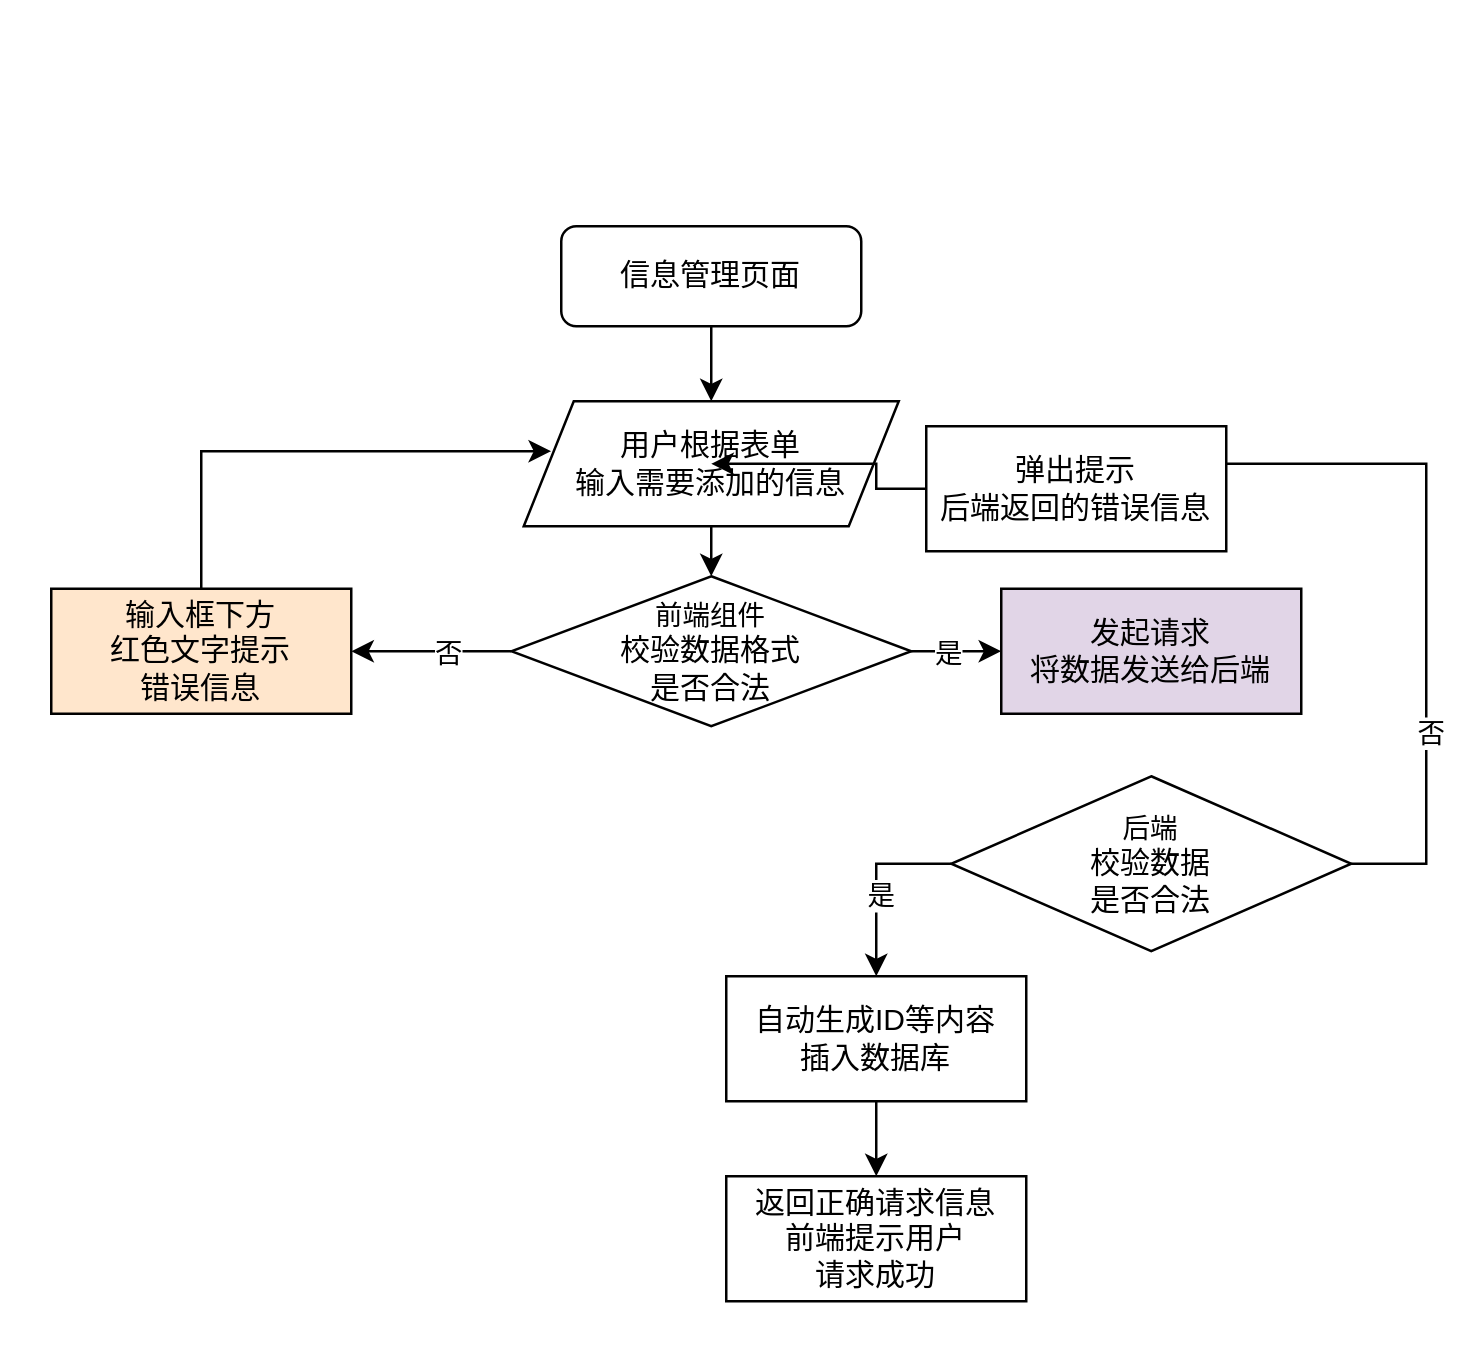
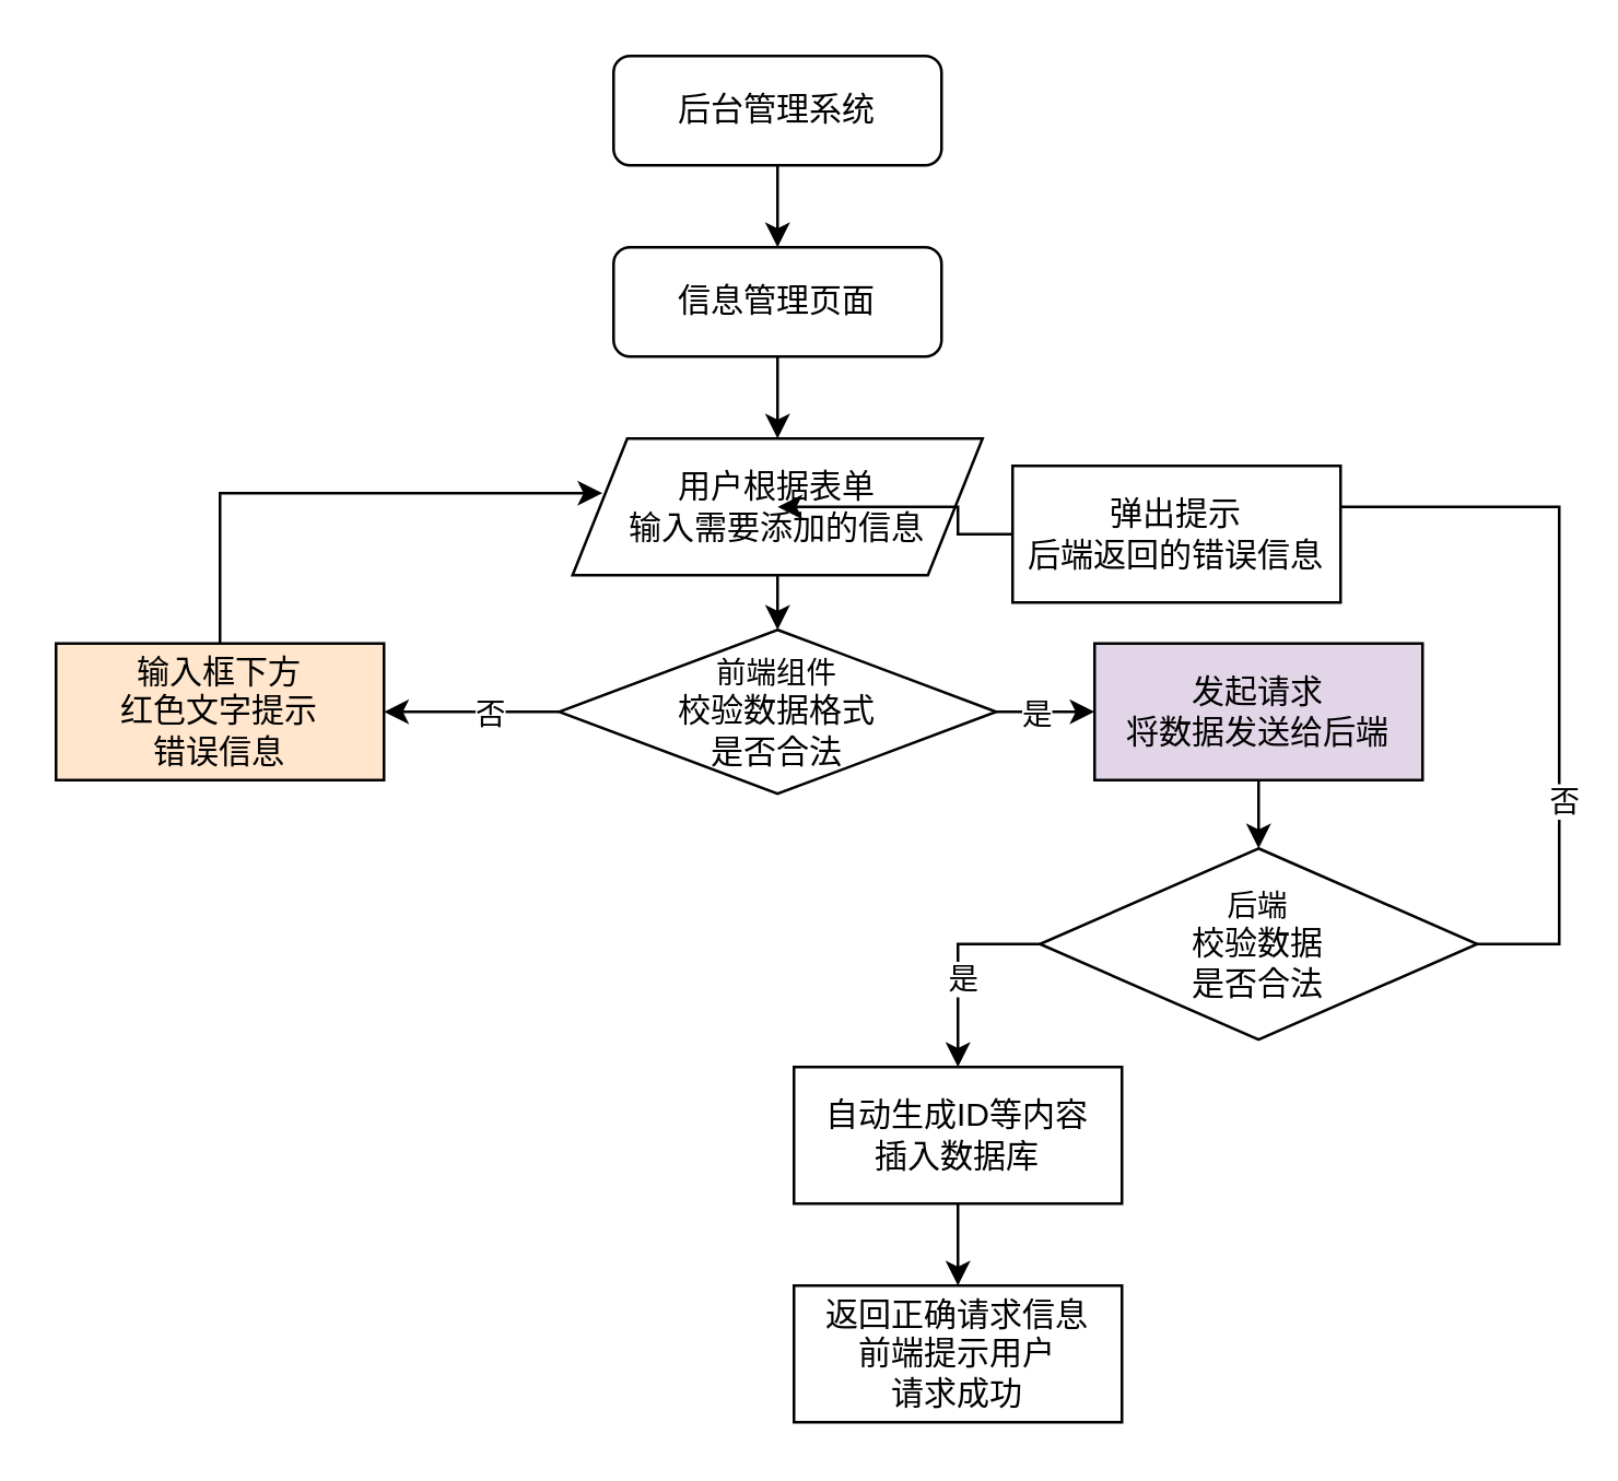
  <mxCell id="0" />
  <mxCell id="1" parent="0" />
+ <mxCell id="2" style="edgeStyle=orthogonalEdgeStyle;rounded=0;orthogonalLoop=1;jettySize=auto;html=1;entryX=0.5;entryY=0;entryDx=0;entryDy=0;" edge="1" parent="1" source="3" target="5"><mxGeometry relative="1" as="geometry" /></mxCell>
+ <mxCell id="3" value="后台管理系统" style="rounded=1;whiteSpace=wrap;html=1;fontSize=12;glass=0;strokeWidth=1;shadow=0;" vertex="1" parent="1"><mxGeometry x="224" y="20" width="120" height="40" as="geometry" /></mxCell>
  <mxCell id="4" value="" style="edgeStyle=orthogonalEdgeStyle;rounded=0;orthogonalLoop=1;jettySize=auto;html=1;" edge="1" parent="1" source="5"><mxGeometry relative="1" as="geometry"><mxPoint x="284" y="160" as="targetPoint" /></mxGeometry></mxCell>
  <mxCell id="5" value="信息管理页面" style="rounded=1;whiteSpace=wrap;html=1;fontSize=12;glass=0;strokeWidth=1;shadow=0;" vertex="1" parent="1"><mxGeometry x="224" y="90" width="120" height="40" as="geometry" /></mxCell>
  <mxCell id="6" value="" style="edgeStyle=orthogonalEdgeStyle;rounded=0;orthogonalLoop=1;jettySize=auto;html=1;" edge="1" parent="1" source="7"><mxGeometry relative="1" as="geometry"><mxPoint x="284" y="230" as="targetPoint" /></mxGeometry></mxCell>
  <mxCell id="7" value="用户根据表单&lt;br&gt;输入需要添加的信息" style="shape=parallelogram;perimeter=parallelogramPerimeter;whiteSpace=wrap;html=1;fixedSize=1;rounded=0;glass=0;" vertex="1" parent="1"><mxGeometry x="209" y="160" width="150" height="50" as="geometry" /></mxCell>
  <mxCell id="8" value="" style="edgeStyle=orthogonalEdgeStyle;rounded=0;orthogonalLoop=1;jettySize=auto;html=1;" edge="1" parent="1" source="12" target="14"><mxGeometry relative="1" as="geometry" /></mxCell>
  <mxCell id="9" value="否" style="edgeLabel;html=1;align=center;verticalAlign=middle;resizable=0;points=[];" vertex="1" connectable="0" parent="8"><mxGeometry x="-0.189" relative="1" as="geometry"><mxPoint as="offset" /></mxGeometry></mxCell>
  <mxCell id="10" style="edgeStyle=orthogonalEdgeStyle;rounded=0;orthogonalLoop=1;jettySize=auto;html=1;entryX=0;entryY=0.5;entryDx=0;entryDy=0;" edge="1" parent="1" source="12" target="16"><mxGeometry relative="1" as="geometry" /></mxCell>
  <mxCell id="11" value="是" style="edgeLabel;html=1;align=center;verticalAlign=middle;resizable=0;points=[];" vertex="1" connectable="0" parent="10"><mxGeometry x="-0.349" relative="1" as="geometry"><mxPoint as="offset" /></mxGeometry></mxCell>
  <mxCell id="12" value="&lt;span style=&quot;font-size: 11px;&quot;&gt;前端组件&lt;br&gt;&lt;/span&gt;校验数据格式&lt;br&gt;是否合法" style="rhombus;whiteSpace=wrap;html=1;" vertex="1" parent="1"><mxGeometry x="204" y="230" width="160" height="60" as="geometry" /></mxCell>
  <mxCell id="13" style="edgeStyle=orthogonalEdgeStyle;rounded=0;orthogonalLoop=1;jettySize=auto;html=1;entryX=0.073;entryY=0.4;entryDx=0;entryDy=0;entryPerimeter=0;" edge="1" parent="1" source="14" target="7"><mxGeometry relative="1" as="geometry"><mxPoint x="80" y="180" as="targetPoint" /><Array as="points"><mxPoint x="80" y="180" /></Array></mxGeometry></mxCell>
  <mxCell id="14" value="输入框下方&lt;br&gt;红色文字提示&lt;br&gt;错误信息" style="whiteSpace=wrap;html=1;fillColor=#ffe6cc;" vertex="1" parent="1"><mxGeometry x="20" y="235" width="120" height="50" as="geometry" /></mxCell>
+ <mxCell id="15" style="edgeStyle=orthogonalEdgeStyle;rounded=0;orthogonalLoop=1;jettySize=auto;html=1;entryX=0.5;entryY=0;entryDx=0;entryDy=0;" edge="1" parent="1" source="16" target="20"><mxGeometry relative="1" as="geometry" /></mxCell>
  <mxCell id="16" value="发起请求&lt;br&gt;将数据发送给后端" style="whiteSpace=wrap;html=1;fillColor=#e1d5e7;" vertex="1" parent="1"><mxGeometry x="400" y="235" width="120" height="50" as="geometry" /></mxCell>
  <mxCell id="17" style="edgeStyle=orthogonalEdgeStyle;rounded=0;orthogonalLoop=1;jettySize=auto;html=1;entryX=0.5;entryY=0;entryDx=0;entryDy=0;" edge="1" parent="1" source="20" target="22"><mxGeometry relative="1" as="geometry"><mxPoint x="340" y="345" as="targetPoint" /><Array as="points"><mxPoint x="350" y="345" /></Array></mxGeometry></mxCell>
  <mxCell id="18" value="是" style="edgeLabel;html=1;align=center;verticalAlign=middle;resizable=0;points=[];" vertex="1" connectable="0" parent="17"><mxGeometry x="0.131" y="1" relative="1" as="geometry"><mxPoint as="offset" /></mxGeometry></mxCell>
  <mxCell id="19" style="edgeStyle=orthogonalEdgeStyle;rounded=0;orthogonalLoop=1;jettySize=auto;html=1;startArrow=none;" edge="1" parent="1" source="23" target="7"><mxGeometry relative="1" as="geometry"><mxPoint x="570" y="170" as="targetPoint" /><Array as="points" /></mxGeometry></mxCell>
  <mxCell id="20" value="&lt;span style=&quot;font-size: 11px;&quot;&gt;后端&lt;br&gt;&lt;/span&gt;校验数据&lt;br&gt;是否合法" style="rhombus;whiteSpace=wrap;html=1;" vertex="1" parent="1"><mxGeometry x="380" y="310" width="160" height="70" as="geometry" /></mxCell>
  <mxCell id="21" style="edgeStyle=orthogonalEdgeStyle;rounded=0;orthogonalLoop=1;jettySize=auto;html=1;" edge="1" parent="1" source="22"><mxGeometry relative="1" as="geometry"><mxPoint x="350" y="470" as="targetPoint" /></mxGeometry></mxCell>
  <mxCell id="22" value="自动生成ID等内容&lt;br&gt;插入数据库" style="whiteSpace=wrap;html=1;" vertex="1" parent="1"><mxGeometry x="290" y="390" width="120" height="50" as="geometry" /></mxCell>
  <mxCell id="23" value="弹出提示&lt;br&gt;后端返回的错误信息" style="whiteSpace=wrap;html=1;" vertex="1" parent="1"><mxGeometry x="370" y="170" width="120" height="50" as="geometry" /></mxCell>
  <mxCell id="24" value="" style="edgeStyle=orthogonalEdgeStyle;rounded=0;orthogonalLoop=1;jettySize=auto;html=1;endArrow=none;" edge="1" parent="1" source="20" target="23"><mxGeometry relative="1" as="geometry"><mxPoint x="348.986" y="185.034" as="targetPoint" /><mxPoint x="539.921" y="345.034" as="sourcePoint" /><Array as="points"><mxPoint x="570" y="345" /><mxPoint x="570" y="185" /></Array></mxGeometry></mxCell>
  <mxCell id="25" value="否" style="edgeLabel;html=1;align=center;verticalAlign=middle;resizable=0;points=[];" vertex="1" connectable="0" parent="24"><mxGeometry x="-0.386" y="-1" relative="1" as="geometry"><mxPoint as="offset" /></mxGeometry></mxCell>
  <mxCell id="26" value="返回正确请求信息&lt;br&gt;前端提示用户&lt;br&gt;请求成功" style="whiteSpace=wrap;html=1;" vertex="1" parent="1"><mxGeometry x="290" y="470" width="120" height="50" as="geometry" /></mxCell>
